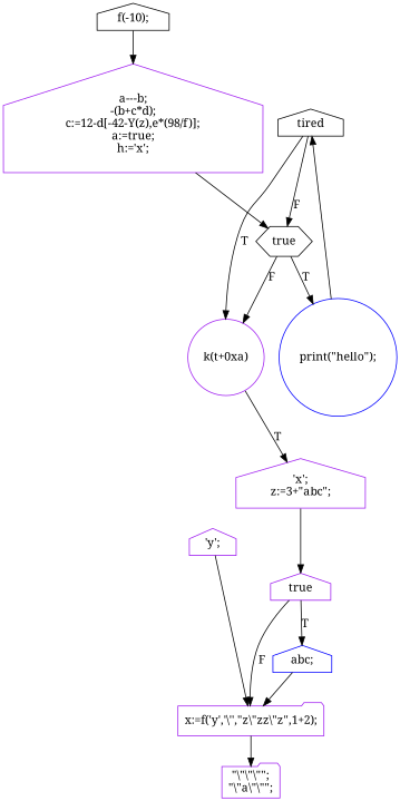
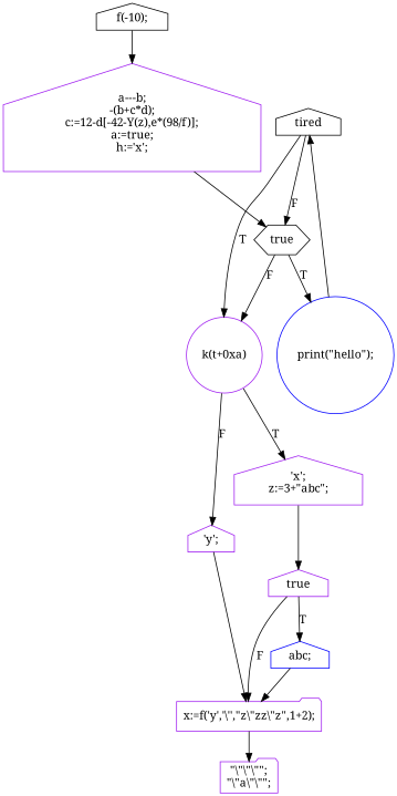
  digraph {
    fontname="Noto Serif"
    node [color=purple fontname="Noto Serif" shape=house]
    edge [fontname="Noto Serif"]
    n1 [label="'y';"]
    n2 [label="x:=f('y','\\'',\"z\\\"zz\\\"z\",1+2);" shape=folder]
    n3 [label="\"\\\"\\\"\\\"\";\n\"\\\"a\\\"\\\"\";" shape=folder]
    n4 [color=blue label="print(\"hello\");" shape=circle]
    n5 [color=black label=tired]
    n6 [color=black label=true shape=hexagon]
    n7 [label="k(t+0xa)" shape=circle]
    n8 [label="a---b;\n-(b+c*d);\nc:=12-d[-42-Y(z),e*(98/f)];\na:=true;\nh:='x';"]
    n9 [color=blue label="abc;"]
    n10 [label="'x';\nz:=3+\"abc\";"]
    n11 [label=true]
    n12 [color=black label="f(-10);"]
    n1 -> n2
    n2 -> n3
    n4 -> n5
    n5 -> n6 [label=F]
    n5 -> n7 [label=T]
    n6 -> n4 [label=T]
    n6 -> n7 [label=F]
+   n7 -> n1 [label=F]
    n7 -> n10 [label=T]
    n8 -> n6
    n9 -> n2
    n10 -> n11
    n11 -> n2 [label=F]
    n11 -> n9 [label=T]
    n12 -> n8
  }
